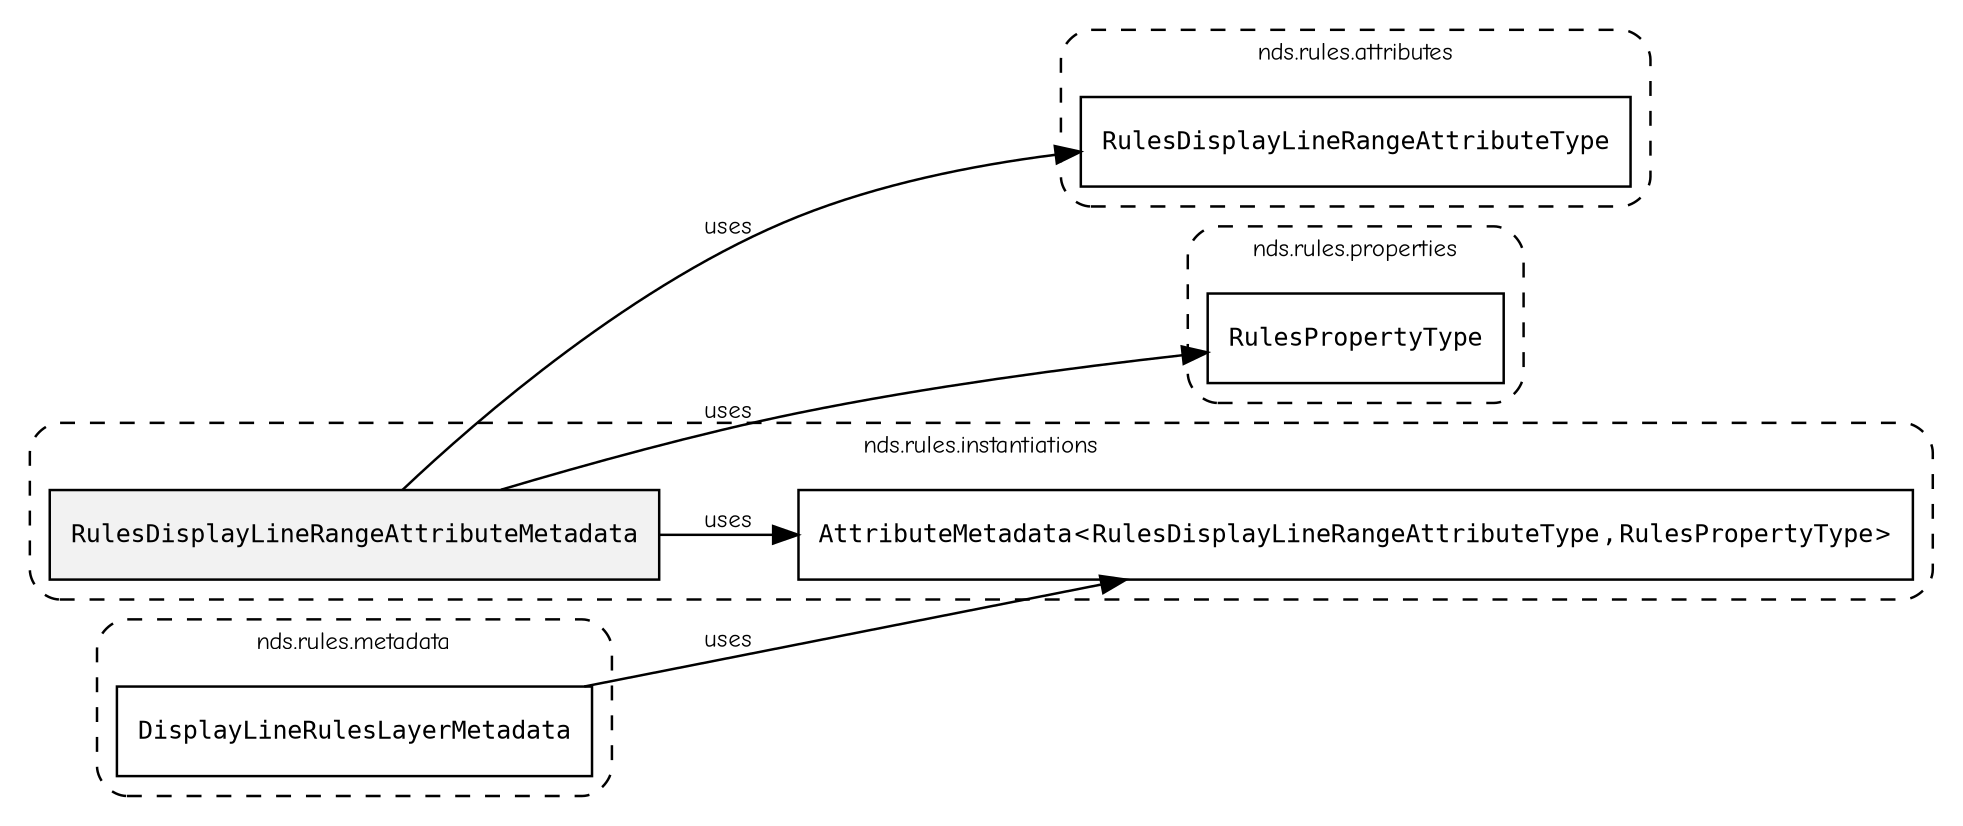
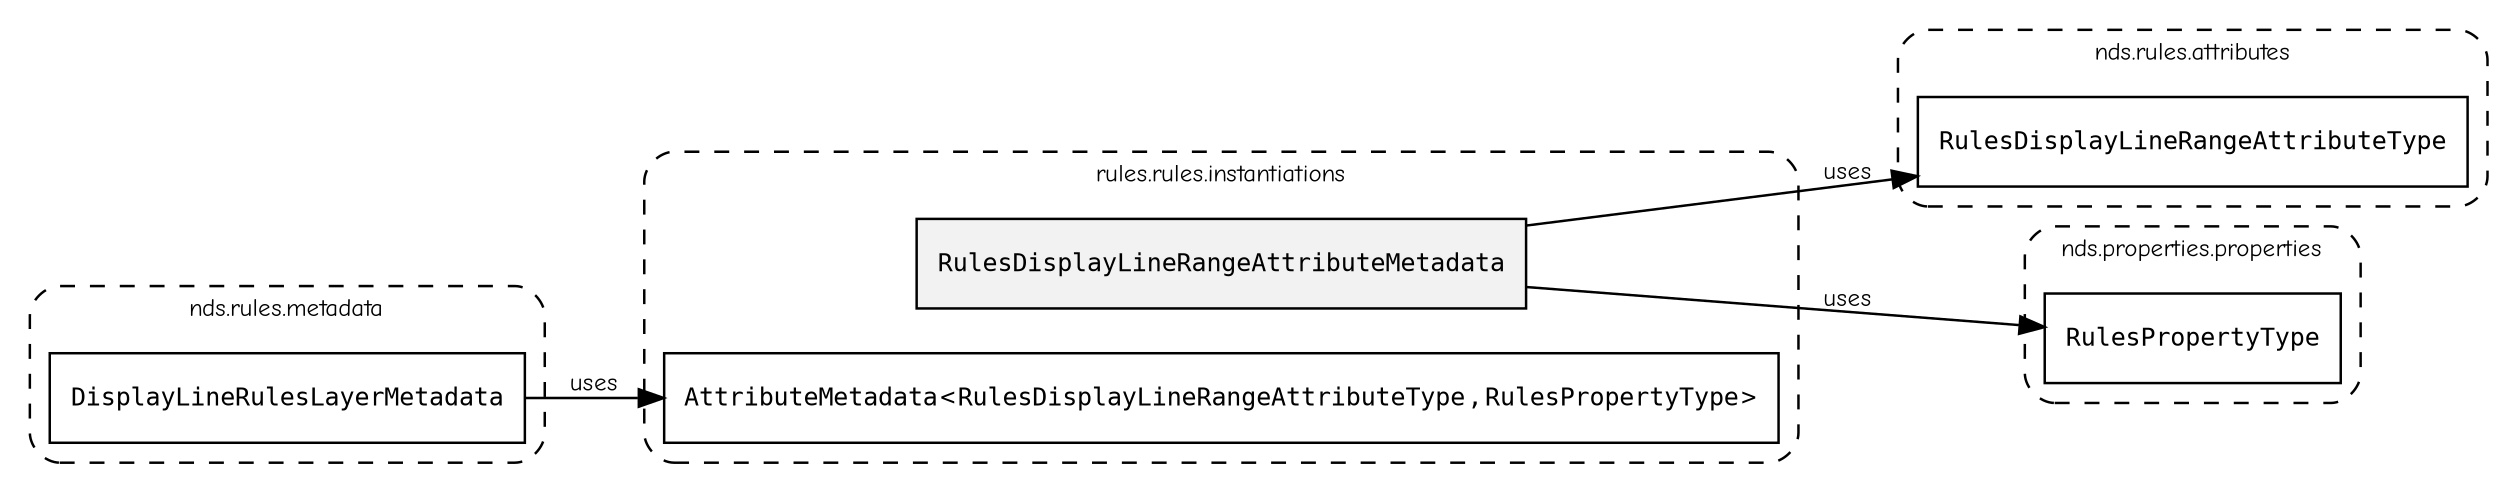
  digraph {
    fontname="Comic Neue"
    fontsize=10
    rankdir=LR
    node [fontname="Comic Neue" fontsize=10 shape=box]
    edge [fontname="Comic Neue" fontsize=10]
    n1 [fillcolor="#0000000D" label=<<font face="monospace"><table align="center" border="0" cellspacing="0" cellpadding="0"><tr><td href="../../../content/packages/nds.rules.instantiations.html#InstantiateType-RulesDisplayLineRangeAttributeMetadata" title="InstantiateType defined in nds.rules.instantiations">RulesDisplayLineRangeAttributeMetadata</td></tr></table></font>> style=filled]
    n2 [label=<<font face="monospace"><table align="center" border="0" cellspacing="0" cellpadding="0"><tr><td href="../../../content/packages/nds.core.attributemap.html#Structure-AttributeMetadata" title="Structure defined in nds.core.attributemap">AttributeMetadata</td><td>&lt;</td><td><table align="center" border="0" cellspacing="0" cellpadding="0"><tr><td href="../../../content/packages/nds.rules.attributes.html#Enum-RulesDisplayLineRangeAttributeType" title="Enum defined in nds.rules.attributes">RulesDisplayLineRangeAttributeType</td></tr></table></td><td>,</td><td><table align="center" border="0" cellspacing="0" cellpadding="0"><tr><td href="../../../content/packages/nds.rules.properties.html#Structure-RulesPropertyType" title="Structure defined in nds.rules.properties">RulesPropertyType</td></tr></table></td><td>&gt;</td></tr></table></font>>]
    n3 [label=<<font face="monospace"><table align="center" border="0" cellspacing="0" cellpadding="0"><tr><td href="../../../content/packages/nds.rules.attributes.html#Enum-RulesDisplayLineRangeAttributeType" title="Enum defined in nds.rules.attributes">RulesDisplayLineRangeAttributeType</td></tr></table></font>>]
    n4 [label=<<font face="monospace"><table align="center" border="0" cellspacing="0" cellpadding="0"><tr><td href="../../../content/packages/nds.rules.properties.html#Structure-RulesPropertyType" title="Structure defined in nds.rules.properties">RulesPropertyType</td></tr></table></font>>]
    n5 [label=<<font face="monospace"><table align="center" border="0" cellspacing="0" cellpadding="0"><tr><td href="../../../content/packages/nds.rules.metadata.html#Structure-DisplayLineRulesLayerMetadata" title="Structure defined in nds.rules.metadata">DisplayLineRulesLayerMetadata</td></tr></table></font>>]
    subgraph cluster_1 {
-     label="nds.rules.instantiations"
+     label="rules.rules.instantiations"
      style="dashed, rounded"
      n1
      n2
    }
    subgraph cluster_2 {
      label="nds.rules.attributes"
      style="dashed, rounded"
      n3
    }
    subgraph cluster_3 {
-     label="nds.rules.properties"
+     label="nds.properties.properties"
      style="dashed, rounded"
      n4
    }
    subgraph cluster_4 {
      label="nds.rules.metadata"
      style="dashed, rounded"
      n5
    }
-   n1 -> n2 [label=uses]
    n1 -> n3 [label=uses]
    n1 -> n4 [label=uses]
    n5 -> n2 [label=uses]
  }
